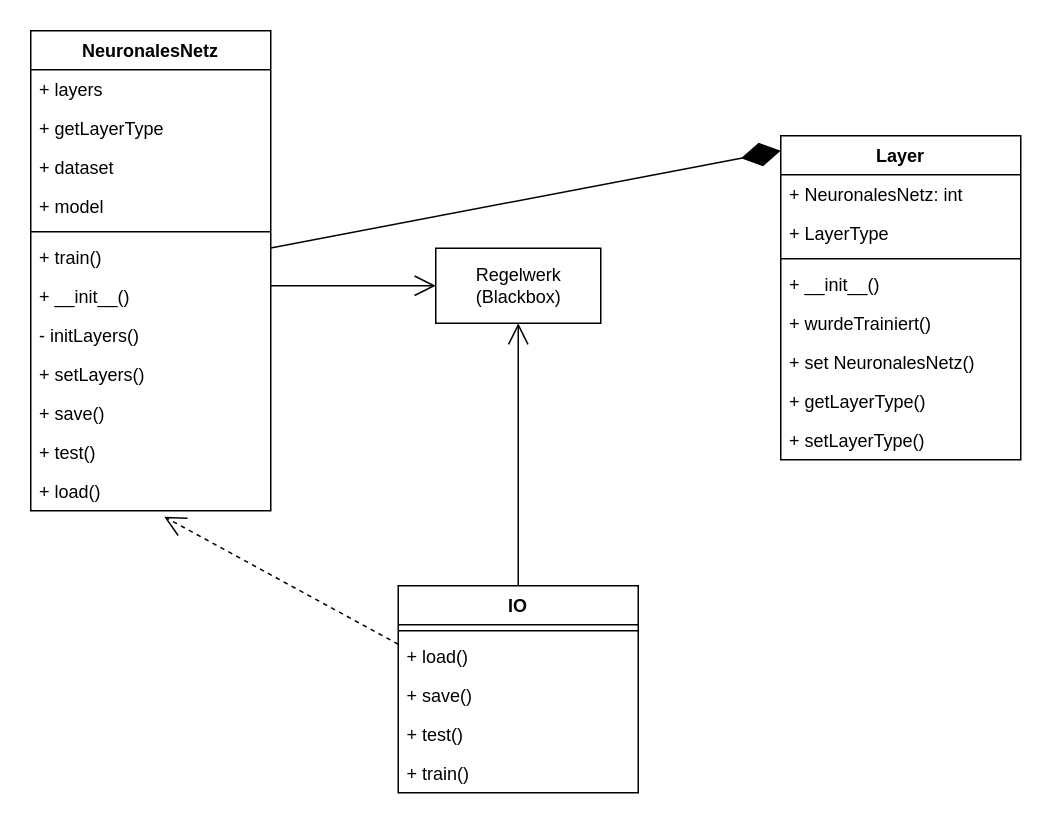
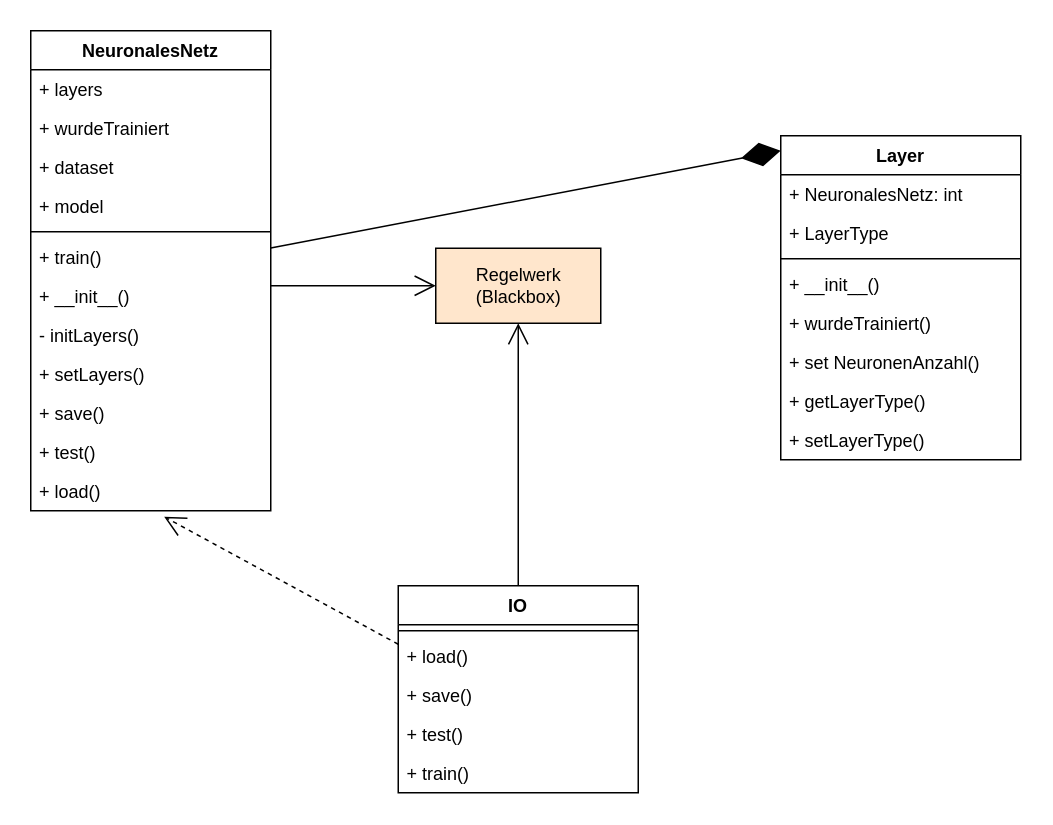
  <mxCell id="0" />
  <mxCell id="1" parent="0" />
  <mxCell id="2" value="NeuronalesNetz" style="swimlane;fontStyle=1;align=center;verticalAlign=top;childLayout=stackLayout;horizontal=1;startSize=26;horizontalStack=0;resizeParent=1;resizeParentMax=0;resizeLast=0;collapsible=1;marginBottom=0;" vertex="1" parent="1"><mxGeometry x="20" y="20" width="160" height="320" as="geometry" /></mxCell>
  <mxCell id="3" value="+ layers" style="text;strokeColor=none;fillColor=none;align=left;verticalAlign=top;spacingLeft=4;spacingRight=4;overflow=hidden;rotatable=0;points=[[0,0.5],[1,0.5]];portConstraint=eastwest;" vertex="1" parent="2"><mxGeometry y="26" width="160" height="26" as="geometry" /></mxCell>
- <mxCell id="4" value="+ getLayerType" style="text;strokeColor=none;fillColor=none;align=left;verticalAlign=top;spacingLeft=4;spacingRight=4;overflow=hidden;rotatable=0;points=[[0,0.5],[1,0.5]];portConstraint=eastwest;" vertex="1" parent="2"><mxGeometry y="52" width="160" height="26" as="geometry" /></mxCell>
+ <mxCell id="4" value="+ wurdeTrainiert" style="text;strokeColor=none;fillColor=none;align=left;verticalAlign=top;spacingLeft=4;spacingRight=4;overflow=hidden;rotatable=0;points=[[0,0.5],[1,0.5]];portConstraint=eastwest;" vertex="1" parent="2"><mxGeometry y="52" width="160" height="26" as="geometry" /></mxCell>
  <mxCell id="5" value="+ dataset" style="text;strokeColor=none;fillColor=none;align=left;verticalAlign=top;spacingLeft=4;spacingRight=4;overflow=hidden;rotatable=0;points=[[0,0.5],[1,0.5]];portConstraint=eastwest;" vertex="1" parent="2"><mxGeometry y="78" width="160" height="26" as="geometry" /></mxCell>
  <mxCell id="6" value="+ model" style="text;strokeColor=none;fillColor=none;align=left;verticalAlign=top;spacingLeft=4;spacingRight=4;overflow=hidden;rotatable=0;points=[[0,0.5],[1,0.5]];portConstraint=eastwest;" vertex="1" parent="2"><mxGeometry y="104" width="160" height="26" as="geometry" /></mxCell>
  <mxCell id="7" value="" style="line;strokeWidth=1;fillColor=none;align=left;verticalAlign=middle;spacingTop=-1;spacingLeft=3;spacingRight=3;rotatable=0;labelPosition=right;points=[];portConstraint=eastwest;" vertex="1" parent="2"><mxGeometry y="130" width="160" height="8" as="geometry" /></mxCell>
  <mxCell id="8" value="+ train()" style="text;strokeColor=none;fillColor=none;align=left;verticalAlign=top;spacingLeft=4;spacingRight=4;overflow=hidden;rotatable=0;points=[[0,0.5],[1,0.5]];portConstraint=eastwest;" vertex="1" parent="2"><mxGeometry y="138" width="160" height="26" as="geometry" /></mxCell>
  <mxCell id="9" value="+ __init__()" style="text;strokeColor=none;fillColor=none;align=left;verticalAlign=top;spacingLeft=4;spacingRight=4;overflow=hidden;rotatable=0;points=[[0,0.5],[1,0.5]];portConstraint=eastwest;" vertex="1" parent="2"><mxGeometry y="164" width="160" height="26" as="geometry" /></mxCell>
  <mxCell id="10" value="- initLayers()&#10;" style="text;strokeColor=none;fillColor=none;align=left;verticalAlign=top;spacingLeft=4;spacingRight=4;overflow=hidden;rotatable=0;points=[[0,0.5],[1,0.5]];portConstraint=eastwest;" vertex="1" parent="2"><mxGeometry y="190" width="160" height="26" as="geometry" /></mxCell>
  <mxCell id="11" value="+ setLayers()" style="text;strokeColor=none;fillColor=none;align=left;verticalAlign=top;spacingLeft=4;spacingRight=4;overflow=hidden;rotatable=0;points=[[0,0.5],[1,0.5]];portConstraint=eastwest;" vertex="1" parent="2"><mxGeometry y="216" width="160" height="26" as="geometry" /></mxCell>
  <mxCell id="12" value="+ save()" style="text;strokeColor=none;fillColor=none;align=left;verticalAlign=top;spacingLeft=4;spacingRight=4;overflow=hidden;rotatable=0;points=[[0,0.5],[1,0.5]];portConstraint=eastwest;" vertex="1" parent="2"><mxGeometry y="242" width="160" height="26" as="geometry" /></mxCell>
  <mxCell id="13" value="+ test()" style="text;strokeColor=none;fillColor=none;align=left;verticalAlign=top;spacingLeft=4;spacingRight=4;overflow=hidden;rotatable=0;points=[[0,0.5],[1,0.5]];portConstraint=eastwest;" vertex="1" parent="2"><mxGeometry y="268" width="160" height="26" as="geometry" /></mxCell>
  <mxCell id="14" value="+ load()" style="text;strokeColor=none;fillColor=none;align=left;verticalAlign=top;spacingLeft=4;spacingRight=4;overflow=hidden;rotatable=0;points=[[0,0.5],[1,0.5]];portConstraint=eastwest;" vertex="1" parent="2"><mxGeometry y="294" width="160" height="26" as="geometry" /></mxCell>
  <mxCell id="15" value="Layer" style="swimlane;fontStyle=1;align=center;verticalAlign=top;childLayout=stackLayout;horizontal=1;startSize=26;horizontalStack=0;resizeParent=1;resizeParentMax=0;resizeLast=0;collapsible=1;marginBottom=0;" vertex="1" parent="1"><mxGeometry x="520" y="90" width="160" height="216" as="geometry" /></mxCell>
  <mxCell id="16" value="+ NeuronalesNetz: int" style="text;strokeColor=none;fillColor=none;align=left;verticalAlign=top;spacingLeft=4;spacingRight=4;overflow=hidden;rotatable=0;points=[[0,0.5],[1,0.5]];portConstraint=eastwest;" vertex="1" parent="15"><mxGeometry y="26" width="160" height="26" as="geometry" /></mxCell>
  <mxCell id="17" value="+ LayerType" style="text;strokeColor=none;fillColor=none;align=left;verticalAlign=top;spacingLeft=4;spacingRight=4;overflow=hidden;rotatable=0;points=[[0,0.5],[1,0.5]];portConstraint=eastwest;" vertex="1" parent="15"><mxGeometry y="52" width="160" height="26" as="geometry" /></mxCell>
  <mxCell id="18" value="" style="line;strokeWidth=1;fillColor=none;align=left;verticalAlign=middle;spacingTop=-1;spacingLeft=3;spacingRight=3;rotatable=0;labelPosition=right;points=[];portConstraint=eastwest;" vertex="1" parent="15"><mxGeometry y="78" width="160" height="8" as="geometry" /></mxCell>
  <mxCell id="19" value="+ __init__()" style="text;strokeColor=none;fillColor=none;align=left;verticalAlign=top;spacingLeft=4;spacingRight=4;overflow=hidden;rotatable=0;points=[[0,0.5],[1,0.5]];portConstraint=eastwest;" vertex="1" parent="15"><mxGeometry y="86" width="160" height="26" as="geometry" /></mxCell>
  <mxCell id="20" value="+ wurdeTrainiert()" style="text;strokeColor=none;fillColor=none;align=left;verticalAlign=top;spacingLeft=4;spacingRight=4;overflow=hidden;rotatable=0;points=[[0,0.5],[1,0.5]];portConstraint=eastwest;" vertex="1" parent="15"><mxGeometry y="112" width="160" height="26" as="geometry" /></mxCell>
- <mxCell id="21" value="+ set NeuronalesNetz()" style="text;strokeColor=none;fillColor=none;align=left;verticalAlign=top;spacingLeft=4;spacingRight=4;overflow=hidden;rotatable=0;points=[[0,0.5],[1,0.5]];portConstraint=eastwest;" vertex="1" parent="15"><mxGeometry y="138" width="160" height="26" as="geometry" /></mxCell>
+ <mxCell id="21" value="+ set NeuronenAnzahl()" style="text;strokeColor=none;fillColor=none;align=left;verticalAlign=top;spacingLeft=4;spacingRight=4;overflow=hidden;rotatable=0;points=[[0,0.5],[1,0.5]];portConstraint=eastwest;" vertex="1" parent="15"><mxGeometry y="138" width="160" height="26" as="geometry" /></mxCell>
  <mxCell id="22" value="+ getLayerType()" style="text;strokeColor=none;fillColor=none;align=left;verticalAlign=top;spacingLeft=4;spacingRight=4;overflow=hidden;rotatable=0;points=[[0,0.5],[1,0.5]];portConstraint=eastwest;" vertex="1" parent="15"><mxGeometry y="164" width="160" height="26" as="geometry" /></mxCell>
  <mxCell id="23" value="+ setLayerType()" style="text;strokeColor=none;fillColor=none;align=left;verticalAlign=top;spacingLeft=4;spacingRight=4;overflow=hidden;rotatable=0;points=[[0,0.5],[1,0.5]];portConstraint=eastwest;" vertex="1" parent="15"><mxGeometry y="190" width="160" height="26" as="geometry" /></mxCell>
- <mxCell id="24" value="Regelwerk&lt;br&gt;(Blackbox)" style="html=1;" vertex="1" parent="1"><mxGeometry x="290" y="165" width="110" height="50" as="geometry" /></mxCell>
+ <mxCell id="24" value="Regelwerk&lt;br&gt;(Blackbox)" style="html=1;fillColor=#ffe6cc;" vertex="1" parent="1"><mxGeometry x="290" y="165" width="110" height="50" as="geometry" /></mxCell>
  <mxCell id="25" value="" style="endArrow=diamondThin;endFill=1;endSize=24;html=1;" edge="1" parent="1" source="2"><mxGeometry width="160" relative="1" as="geometry"><mxPoint x="360" y="100" as="sourcePoint" /><mxPoint x="520" y="100" as="targetPoint" /></mxGeometry></mxCell>
  <mxCell id="26" value="" style="endArrow=open;endFill=1;endSize=12;html=1;" edge="1" parent="1"><mxGeometry width="160" relative="1" as="geometry"><mxPoint x="180" y="190" as="sourcePoint" /><mxPoint x="290" y="190" as="targetPoint" /></mxGeometry></mxCell>
  <mxCell id="27" value="" style="endArrow=open;endFill=1;endSize=12;html=1;entryX=0.5;entryY=1;entryDx=0;entryDy=0;exitX=0.5;exitY=0;exitDx=0;exitDy=0;" edge="1" parent="1" target="24"><mxGeometry width="160" relative="1" as="geometry"><mxPoint x="345" y="390" as="sourcePoint" /><mxPoint x="490" y="390" as="targetPoint" /></mxGeometry></mxCell>
  <mxCell id="28" value="" style="endArrow=open;endSize=12;dashed=1;html=1;entryX=0.556;entryY=1.154;entryDx=0;entryDy=0;entryPerimeter=0;exitX=0;exitY=0.5;exitDx=0;exitDy=0;" edge="1" parent="1" target="14"><mxGeometry width="160" relative="1" as="geometry"><mxPoint x="265" y="429" as="sourcePoint" /><mxPoint x="130" y="330" as="targetPoint" /></mxGeometry></mxCell>
  <mxCell id="29" value="IO" style="swimlane;fontStyle=1;align=center;verticalAlign=top;childLayout=stackLayout;horizontal=1;startSize=26;horizontalStack=0;resizeParent=1;resizeParentMax=0;resizeLast=0;collapsible=1;marginBottom=0;" vertex="1" parent="1"><mxGeometry x="265" y="390" width="160" height="138" as="geometry" /></mxCell>
  <mxCell id="30" value="" style="line;strokeWidth=1;fillColor=none;align=left;verticalAlign=middle;spacingTop=-1;spacingLeft=3;spacingRight=3;rotatable=0;labelPosition=right;points=[];portConstraint=eastwest;" vertex="1" parent="29"><mxGeometry y="26" width="160" height="8" as="geometry" /></mxCell>
  <mxCell id="31" value="+ load()" style="text;strokeColor=none;fillColor=none;align=left;verticalAlign=top;spacingLeft=4;spacingRight=4;overflow=hidden;rotatable=0;points=[[0,0.5],[1,0.5]];portConstraint=eastwest;" vertex="1" parent="29"><mxGeometry y="34" width="160" height="26" as="geometry" /></mxCell>
  <mxCell id="32" value="+ save()" style="text;strokeColor=none;fillColor=none;align=left;verticalAlign=top;spacingLeft=4;spacingRight=4;overflow=hidden;rotatable=0;points=[[0,0.5],[1,0.5]];portConstraint=eastwest;" vertex="1" parent="29"><mxGeometry y="60" width="160" height="26" as="geometry" /></mxCell>
  <mxCell id="33" value="+ test()" style="text;strokeColor=none;fillColor=none;align=left;verticalAlign=top;spacingLeft=4;spacingRight=4;overflow=hidden;rotatable=0;points=[[0,0.5],[1,0.5]];portConstraint=eastwest;" vertex="1" parent="29"><mxGeometry y="86" width="160" height="26" as="geometry" /></mxCell>
  <mxCell id="34" value="+ train()" style="text;strokeColor=none;fillColor=none;align=left;verticalAlign=top;spacingLeft=4;spacingRight=4;overflow=hidden;rotatable=0;points=[[0,0.5],[1,0.5]];portConstraint=eastwest;" vertex="1" parent="29"><mxGeometry y="112" width="160" height="26" as="geometry" /></mxCell>
